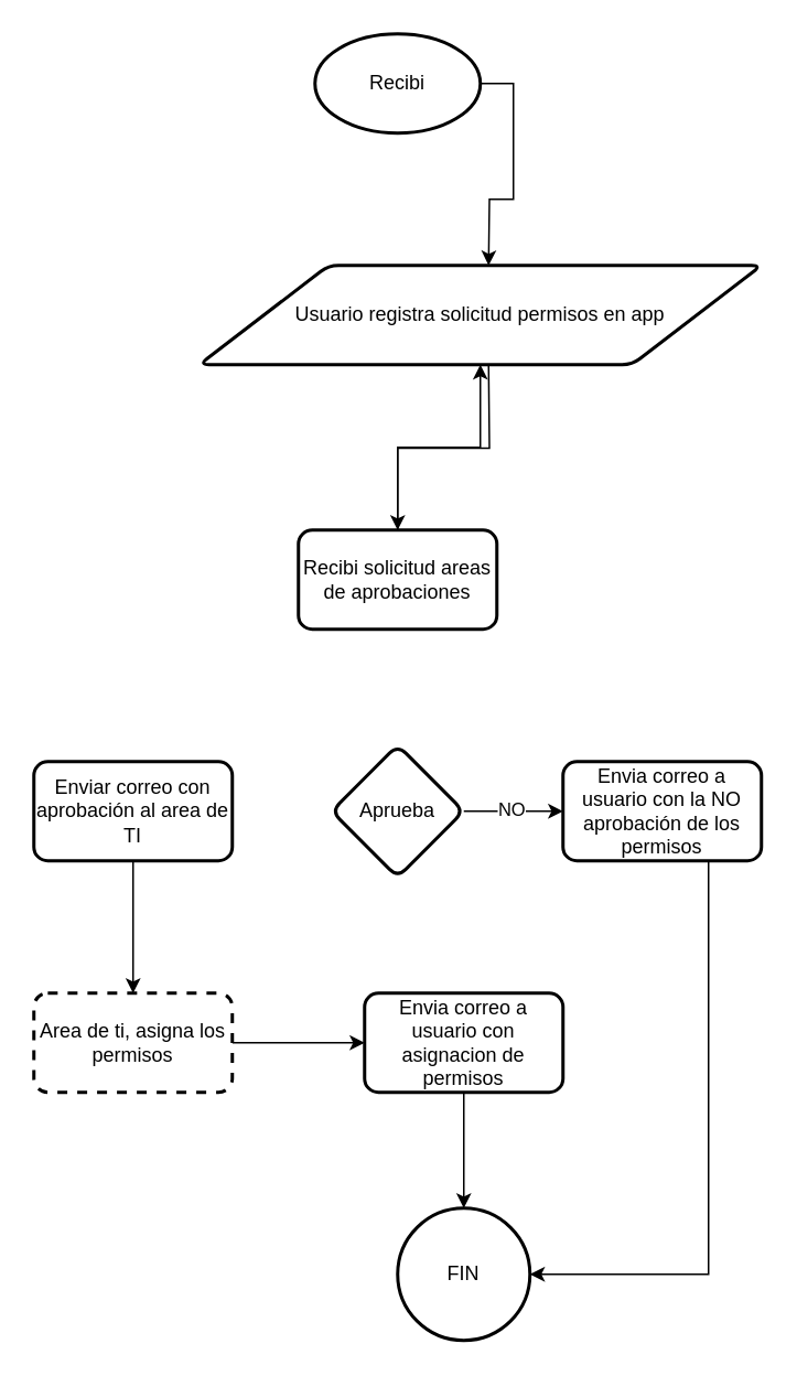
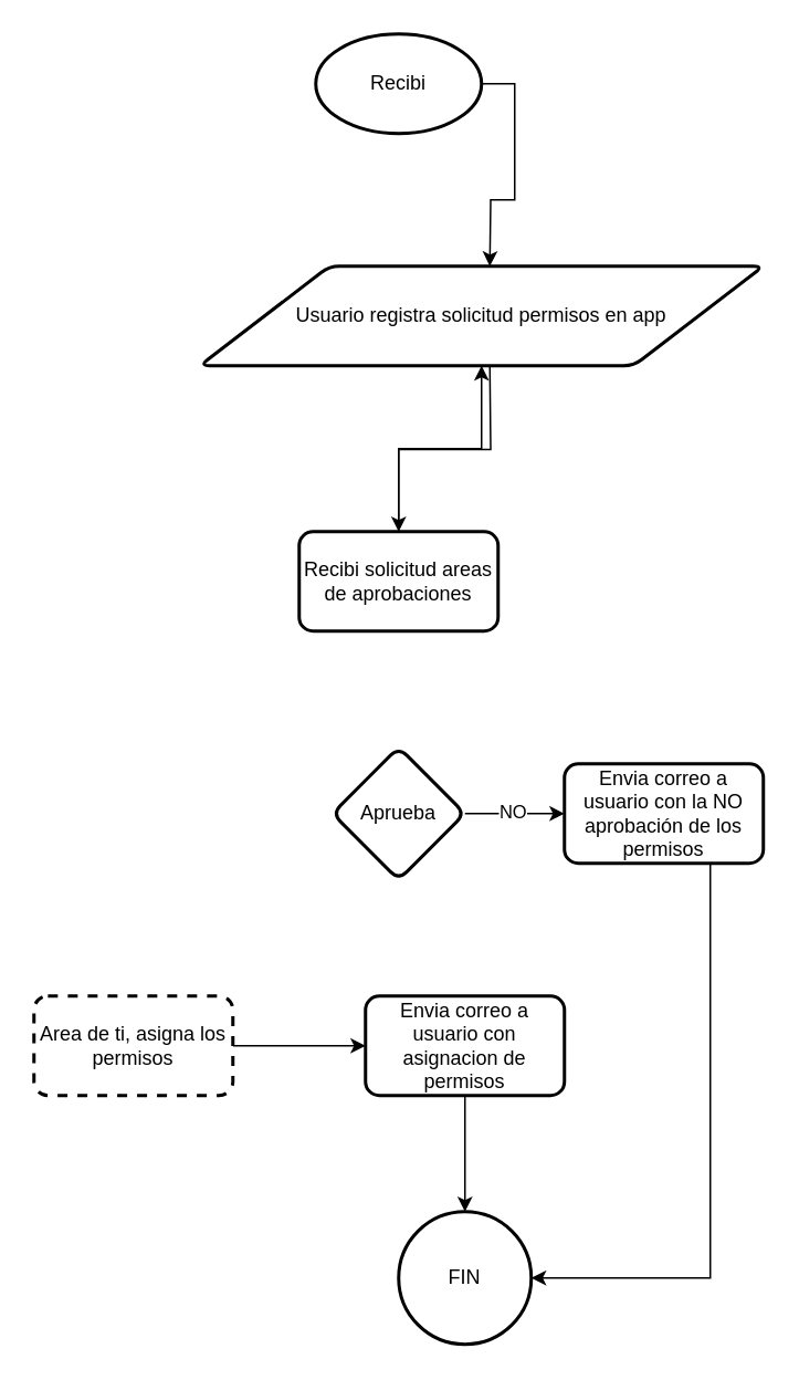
  <mxCell id="0" />
  <mxCell id="1" parent="0" />
  <mxCell id="2" value="" style="edgeStyle=orthogonalEdgeStyle;rounded=0;orthogonalLoop=1;jettySize=auto;html=1;" edge="1" parent="1" source="3"><mxGeometry relative="1" as="geometry"><mxPoint x="295" y="160" as="targetPoint" /></mxGeometry></mxCell>
  <mxCell id="3" value="Recibi" style="strokeWidth=2;html=1;shape=mxgraph.flowchart.start_1;whiteSpace=wrap;" vertex="1" parent="1"><mxGeometry x="190" y="20" width="100" height="60" as="geometry" /></mxCell>
  <mxCell id="4" value="" style="edgeStyle=orthogonalEdgeStyle;rounded=0;orthogonalLoop=1;jettySize=auto;html=1;" edge="1" parent="1" target="6"><mxGeometry relative="1" as="geometry"><mxPoint x="295" y="220" as="sourcePoint" /></mxGeometry></mxCell>
  <mxCell id="5" value="" style="edgeStyle=orthogonalEdgeStyle;rounded=0;orthogonalLoop=1;jettySize=auto;html=1;" edge="1" parent="1" source="6" target="19"><mxGeometry relative="1" as="geometry" /></mxCell>
  <mxCell id="6" value="Recibi solicitud areas de aprobaciones" style="whiteSpace=wrap;html=1;rounded=1;arcSize=14;strokeWidth=2;" vertex="1" parent="1"><mxGeometry x="180" y="320" width="120" height="60" as="geometry" /></mxCell>
  <mxCell id="7" value="" style="edgeStyle=orthogonalEdgeStyle;rounded=0;orthogonalLoop=1;jettySize=auto;html=1;" edge="1" parent="1" source="9" target="11"><mxGeometry relative="1" as="geometry" /></mxCell>
  <mxCell id="8" value="NO" style="edgeLabel;html=1;align=center;verticalAlign=middle;resizable=0;points=[];" vertex="1" connectable="0" parent="7"><mxGeometry x="-0.067" y="2" relative="1" as="geometry"><mxPoint as="offset" /></mxGeometry></mxCell>
  <mxCell id="9" value="Aprueba" style="rhombus;whiteSpace=wrap;html=1;rounded=1;arcSize=14;strokeWidth=2;" vertex="1" parent="1"><mxGeometry x="200" y="450" width="80" height="80" as="geometry" /></mxCell>
  <mxCell id="10" style="edgeStyle=orthogonalEdgeStyle;rounded=0;orthogonalLoop=1;jettySize=auto;html=1;entryX=1;entryY=0.5;entryDx=0;entryDy=0;" edge="1" parent="1" source="11" target="18"><mxGeometry relative="1" as="geometry"><mxPoint x="528" y="780" as="targetPoint" /><Array as="points"><mxPoint x="428" y="770" /></Array></mxGeometry></mxCell>
  <mxCell id="11" value="Envia correo a usuario con la NO aprobación de los permisos" style="whiteSpace=wrap;html=1;rounded=1;arcSize=14;strokeWidth=2;" vertex="1" parent="1"><mxGeometry x="340" y="460" width="120" height="60" as="geometry" /></mxCell>
- <mxCell id="12" value="" style="edgeStyle=orthogonalEdgeStyle;rounded=0;orthogonalLoop=1;jettySize=auto;html=1;" edge="1" parent="1" source="13" target="15"><mxGeometry relative="1" as="geometry" /></mxCell>
- <mxCell id="13" value="Enviar correo con aprobación al area de TI" style="whiteSpace=wrap;html=1;rounded=1;arcSize=14;strokeWidth=2;" vertex="1" parent="1"><mxGeometry x="20" y="460" width="120" height="60" as="geometry" /></mxCell>
  <mxCell id="14" value="" style="edgeStyle=orthogonalEdgeStyle;rounded=0;orthogonalLoop=1;jettySize=auto;html=1;" edge="1" parent="1" source="15" target="17"><mxGeometry relative="1" as="geometry" /></mxCell>
  <mxCell id="15" value="Area de ti, asigna los permisos" style="whiteSpace=wrap;html=1;rounded=1;arcSize=14;strokeWidth=2;dashed=1;" vertex="1" parent="1"><mxGeometry x="20" y="600" width="120" height="60" as="geometry" /></mxCell>
  <mxCell id="16" value="" style="edgeStyle=orthogonalEdgeStyle;rounded=0;orthogonalLoop=1;jettySize=auto;html=1;" edge="1" parent="1" source="17" target="18"><mxGeometry relative="1" as="geometry" /></mxCell>
  <mxCell id="17" value="Envia correo a usuario con asignacion de permisos" style="whiteSpace=wrap;html=1;rounded=1;arcSize=14;strokeWidth=2;" vertex="1" parent="1"><mxGeometry x="220" y="600" width="120" height="60" as="geometry" /></mxCell>
  <mxCell id="18" value="FIN" style="ellipse;whiteSpace=wrap;html=1;rounded=1;arcSize=14;strokeWidth=2;" vertex="1" parent="1"><mxGeometry x="240" y="730" width="80" height="80" as="geometry" /></mxCell>
  <mxCell id="19" value="Usuario registra solicitud permisos en app" style="shape=parallelogram;html=1;strokeWidth=2;perimeter=parallelogramPerimeter;whiteSpace=wrap;rounded=1;arcSize=12;size=0.23;" vertex="1" parent="1"><mxGeometry x="120" y="160" width="340" height="60" as="geometry" /></mxCell>
